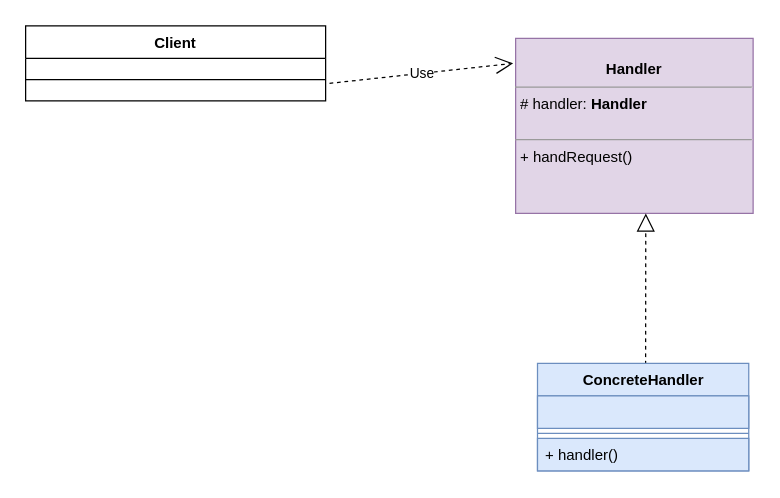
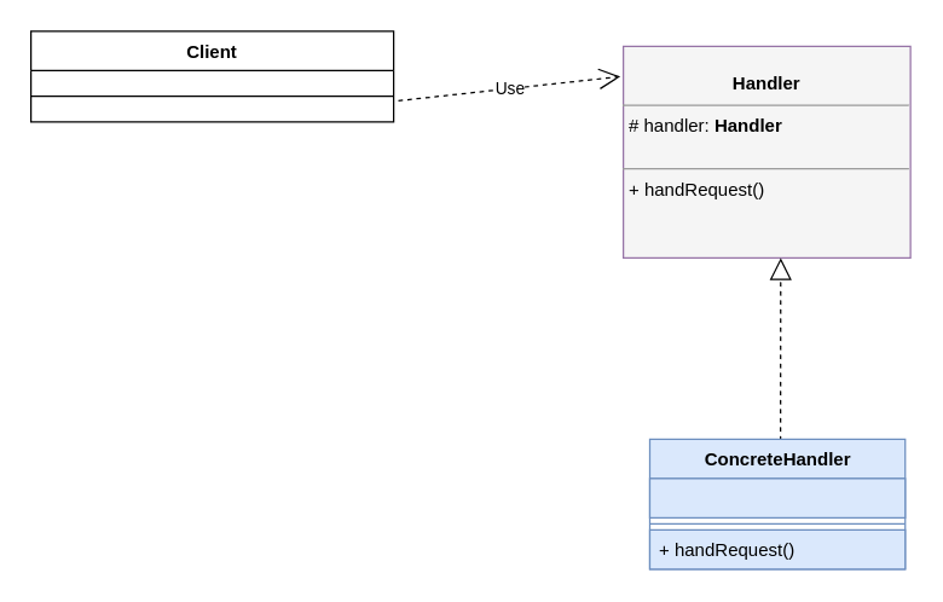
  <mxCell id="0" />
  <mxCell id="1" parent="0" />
- <mxCell id="2" value="&lt;p style=&quot;margin:0px;margin-top:4px;text-align:center;&quot;&gt;&lt;br&gt;&lt;b&gt;Handler&lt;/b&gt;&lt;/p&gt;&lt;hr size=&quot;1&quot;&gt;&lt;p style=&quot;margin:0px;margin-left:4px;&quot;&gt;# handler:&amp;nbsp;&lt;b style=&quot;text-align: center;&quot;&gt;Handler&lt;/b&gt;&lt;br&gt;&lt;br&gt;&lt;/p&gt;&lt;hr size=&quot;1&quot;&gt;&lt;p style=&quot;margin:0px;margin-left:4px;&quot;&gt;+ handRequest()&lt;br&gt;&lt;br&gt;&lt;/p&gt;" style="verticalAlign=top;align=left;overflow=fill;fontSize=12;fontFamily=Helvetica;html=1;whiteSpace=wrap;fillColor=#e1d5e7;strokeColor=#9673a6;strokeWidth=1;" parent="1" vertex="1"><mxGeometry x="412" y="30" width="190" height="140" as="geometry" /></mxCell>
+ <mxCell id="2" value="&lt;p style=&quot;margin:0px;margin-top:4px;text-align:center;&quot;&gt;&lt;br&gt;&lt;b&gt;Handler&lt;/b&gt;&lt;/p&gt;&lt;hr size=&quot;1&quot;&gt;&lt;p style=&quot;margin:0px;margin-left:4px;&quot;&gt;# handler:&amp;nbsp;&lt;b style=&quot;text-align: center;&quot;&gt;Handler&lt;/b&gt;&lt;br&gt;&lt;br&gt;&lt;/p&gt;&lt;hr size=&quot;1&quot;&gt;&lt;p style=&quot;margin:0px;margin-left:4px;&quot;&gt;+ handRequest()&lt;br&gt;&lt;br&gt;&lt;/p&gt;" style="verticalAlign=top;align=left;overflow=fill;fontSize=12;fontFamily=Helvetica;html=1;whiteSpace=wrap;fillColor=#f5f5f5;strokeColor=#9673a6;strokeWidth=1;" parent="1" vertex="1"><mxGeometry x="412" y="30" width="190" height="140" as="geometry" /></mxCell>
  <mxCell id="3" value="" style="endArrow=block;dashed=1;endFill=0;endSize=12;html=1;rounded=1;entryX=0.575;entryY=0.99;entryDx=0;entryDy=0;entryPerimeter=0;strokeColor=default;strokeWidth=1;" parent="1" edge="1"><mxGeometry width="160" relative="1" as="geometry"><mxPoint x="516" y="291" as="sourcePoint" /><mxPoint x="516.13" y="170" as="targetPoint" /></mxGeometry></mxCell>
  <mxCell id="4" value="ConcreteHandler" style="swimlane;fontStyle=1;align=center;verticalAlign=top;childLayout=stackLayout;horizontal=1;startSize=26;horizontalStack=0;resizeParent=1;resizeParentMax=0;resizeLast=0;collapsible=1;marginBottom=0;whiteSpace=wrap;html=1;fillColor=#dae8fc;strokeColor=#6c8ebf;" parent="1" vertex="1"><mxGeometry x="429.5" y="290" width="169" height="86" as="geometry" /></mxCell>
  <mxCell id="5" value="" style="text;strokeColor=#6c8ebf;fillColor=#dae8fc;align=left;verticalAlign=top;spacingLeft=4;spacingRight=4;overflow=hidden;rotatable=0;points=[[0,0.5],[1,0.5]];portConstraint=eastwest;whiteSpace=wrap;html=1;" parent="4" vertex="1"><mxGeometry y="26" width="169" height="26" as="geometry" /></mxCell>
  <mxCell id="6" value="" style="line;strokeWidth=1;fillColor=#dae8fc;align=left;verticalAlign=middle;spacingTop=-1;spacingLeft=3;spacingRight=3;rotatable=0;labelPosition=right;points=[];portConstraint=eastwest;strokeColor=#6c8ebf;" parent="4" vertex="1"><mxGeometry y="52" width="169" height="8" as="geometry" /></mxCell>
- <mxCell id="7" value="+ handler()" style="text;strokeColor=#6c8ebf;fillColor=#dae8fc;align=left;verticalAlign=top;spacingLeft=4;spacingRight=4;overflow=hidden;rotatable=0;points=[[0,0.5],[1,0.5]];portConstraint=eastwest;whiteSpace=wrap;html=1;" parent="4" vertex="1"><mxGeometry y="60" width="169" height="26" as="geometry" /></mxCell>
+ <mxCell id="7" value="+ handRequest()" style="text;strokeColor=#6c8ebf;fillColor=#dae8fc;align=left;verticalAlign=top;spacingLeft=4;spacingRight=4;overflow=hidden;rotatable=0;points=[[0,0.5],[1,0.5]];portConstraint=eastwest;whiteSpace=wrap;html=1;" parent="4" vertex="1"><mxGeometry y="60" width="169" height="26" as="geometry" /></mxCell>
  <mxCell id="8" value="Client" style="swimlane;fontStyle=1;align=center;verticalAlign=top;childLayout=stackLayout;horizontal=1;startSize=26;horizontalStack=0;resizeParent=1;resizeParentMax=0;resizeLast=0;collapsible=1;marginBottom=0;whiteSpace=wrap;html=1;" parent="1" vertex="1"><mxGeometry x="20" y="20" width="240" height="60" as="geometry" /></mxCell>
  <mxCell id="9" value="Use" style="endArrow=open;endSize=12;dashed=1;html=1;rounded=0;exitX=1.013;exitY=0.769;exitDx=0;exitDy=0;exitPerimeter=0;" parent="8" edge="1"><mxGeometry width="160" relative="1" as="geometry"><mxPoint x="243.12" y="45.994" as="sourcePoint" /><mxPoint x="390" y="30" as="targetPoint" /></mxGeometry></mxCell>
  <mxCell id="10" value="" style="line;strokeWidth=1;fillColor=none;align=left;verticalAlign=middle;spacingTop=-1;spacingLeft=3;spacingRight=3;rotatable=0;labelPosition=right;points=[];portConstraint=eastwest;strokeColor=inherit;" parent="8" vertex="1"><mxGeometry y="26" width="240" height="34" as="geometry" /></mxCell>
